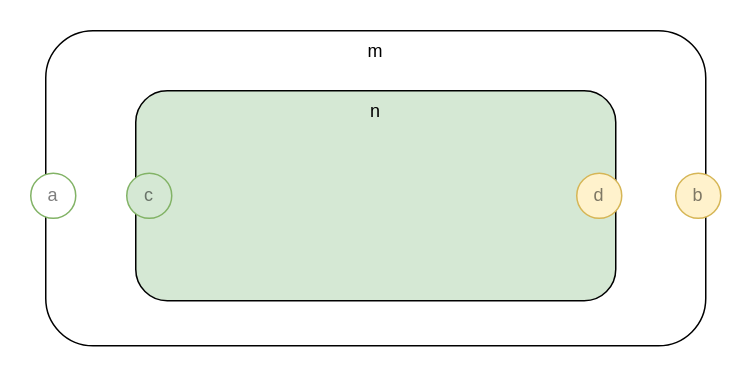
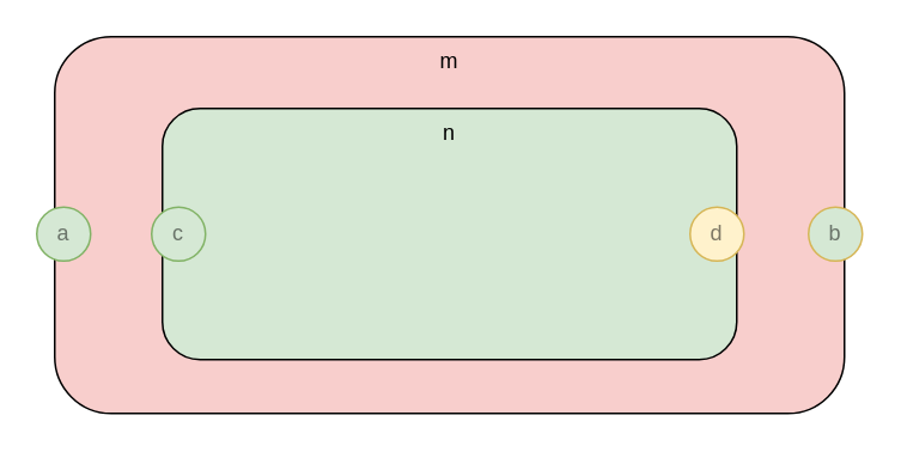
  <mxCell id="0" />
  <mxCell id="1" parent="0" />
- <mxCell id="2" value="m" style="rounded=1;whiteSpace=wrap;html=1;verticalAlign=top;" vertex="1" parent="1"><mxGeometry x="30" y="20" width="440" height="210" as="geometry" /></mxCell>
+ <mxCell id="2" value="m" style="rounded=1;whiteSpace=wrap;html=1;verticalAlign=top;fillColor=#f8cecc;" vertex="1" parent="1"><mxGeometry x="30" y="20" width="440" height="210" as="geometry" /></mxCell>
  <mxCell id="3" value="n" style="rounded=1;whiteSpace=wrap;html=1;verticalAlign=top;fillColor=#d5e8d4;" vertex="1" parent="1"><mxGeometry x="90" y="60" width="320" height="140" as="geometry" /></mxCell>
- <mxCell id="4" value="b" style="ellipse;whiteSpace=wrap;html=1;aspect=fixed;fillColor=#fff2cc;align=center;strokeColor=#d6b656;textOpacity=50;" vertex="1" parent="1"><mxGeometry x="450" y="115" width="30" height="30" as="geometry" /></mxCell>
- <mxCell id="5" value="a" style="ellipse;whiteSpace=wrap;html=1;aspect=fixed;fillColor=#ffffff;align=center;strokeColor=#82b366;textOpacity=50;" vertex="1" parent="1"><mxGeometry x="20" y="115" width="30" height="30" as="geometry" /></mxCell>
+ <mxCell id="4" value="b" style="ellipse;whiteSpace=wrap;html=1;aspect=fixed;fillColor=#d5e8d4;align=center;strokeColor=#d6b656;textOpacity=50;" vertex="1" parent="1"><mxGeometry x="450" y="115" width="30" height="30" as="geometry" /></mxCell>
+ <mxCell id="5" value="a" style="ellipse;whiteSpace=wrap;html=1;aspect=fixed;fillColor=#d5e8d4;align=center;strokeColor=#82b366;textOpacity=50;" vertex="1" parent="1"><mxGeometry x="20" y="115" width="30" height="30" as="geometry" /></mxCell>
  <mxCell id="6" value="c" style="ellipse;whiteSpace=wrap;html=1;aspect=fixed;fillColor=#d5e8d4;align=center;strokeColor=#82b366;textOpacity=50;" vertex="1" parent="1"><mxGeometry x="84" y="115" width="30" height="30" as="geometry" /></mxCell>
  <mxCell id="7" value="d" style="ellipse;whiteSpace=wrap;html=1;aspect=fixed;fillColor=#fff2cc;align=center;strokeColor=#d6b656;textOpacity=50;" vertex="1" parent="1"><mxGeometry x="384" y="115" width="30" height="30" as="geometry" /></mxCell>
